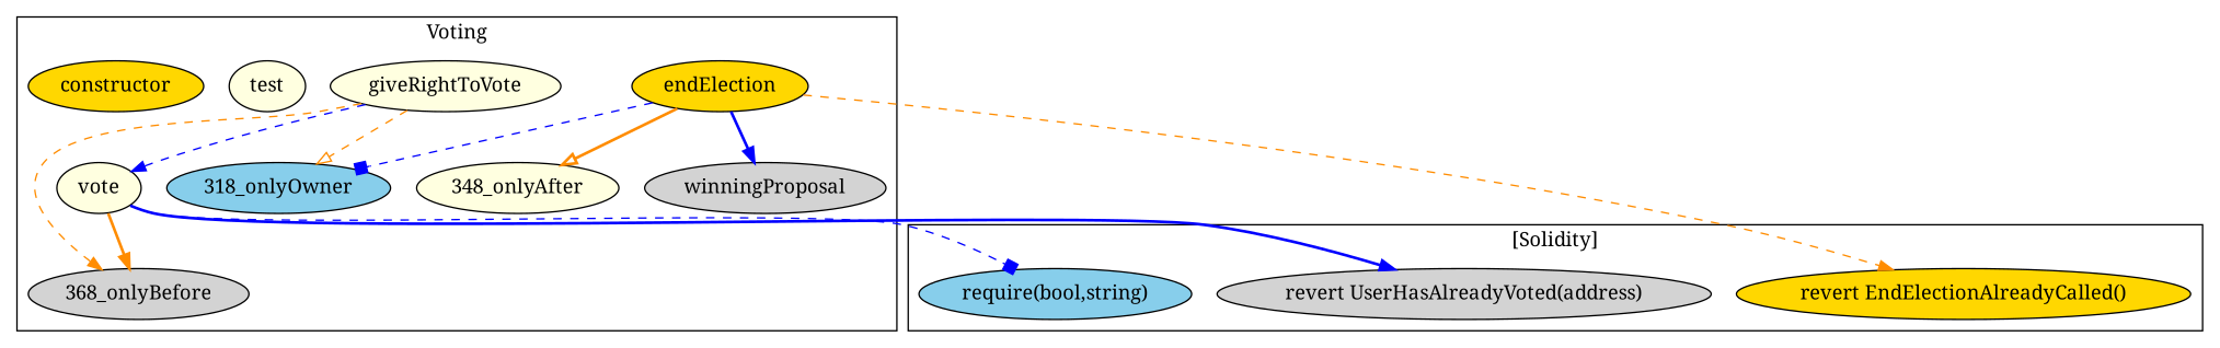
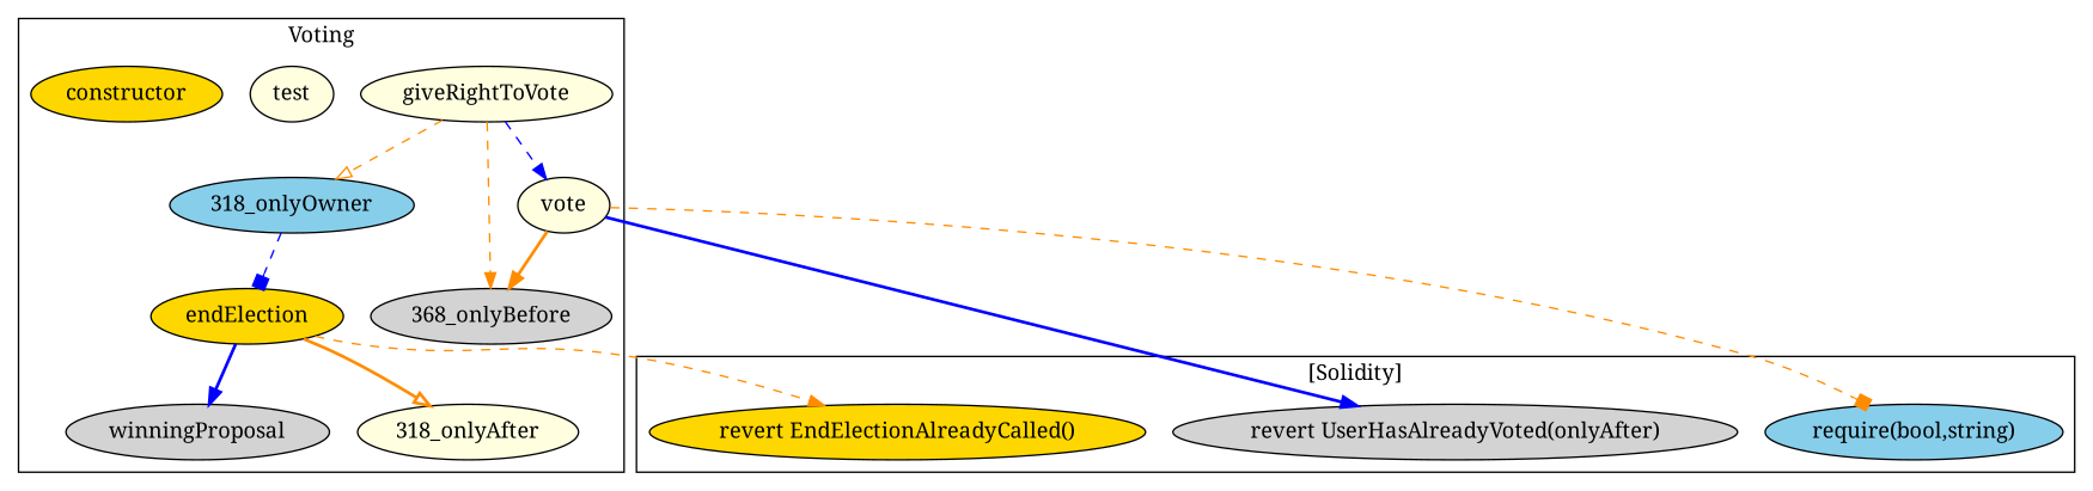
  strict digraph {
    fontname="Noto Serif"
    node [fillcolor=lightyellow fontname="Noto Serif" style=filled]
    edge [arrowhead=normal color=blue fontname="Noto Serif" style=dashed]
    n1 [fillcolor=gold label=endElection]
    n2 [fillcolor=lightgrey label=winningProposal]
    "318_onlyOwner" [fillcolor=skyblue]
-   "318_onlyAfter" [label="348_onlyAfter"]
+   "318_onlyAfter"
    n5 [label=giveRightToVote]
    n6 [fillcolor=lightgrey label="368_onlyBefore"]
    n7 [label=test]
    n8 [label=vote]
    n9 [fillcolor=gold label=constructor]
    "revert EndElectionAlreadyCalled()" [fillcolor=gold]
-   "revert UserHasAlreadyVoted(address)" [fillcolor=lightgrey]
+   "revert UserHasAlreadyVoted(address)" [fillcolor=lightgrey label="revert UserHasAlreadyVoted(onlyAfter)"]
    "require(bool,string)" [fillcolor=skyblue]
    subgraph cluster_1 {
      label=Voting
      n1
      n2
      "318_onlyOwner"
      "318_onlyAfter"
      n5
      n6
      n7
      n8
      n9
    }
    subgraph cluster_2 {
      label="[Solidity]"
      "revert EndElectionAlreadyCalled()"
      "revert UserHasAlreadyVoted(address)"
      "require(bool,string)"
    }
    n1 -> n2 [style=bold]
-   n1 -> "318_onlyOwner" [arrowhead=box]
+   "318_onlyOwner" -> n1 [arrowhead=box]
    n1 -> "318_onlyAfter" [arrowhead=onormal color=darkorange style=bold]
    n1 -> "revert EndElectionAlreadyCalled()" [color=darkorange]
    n5 -> "318_onlyOwner" [arrowhead=onormal color=darkorange]
    n5 -> n6 [color=darkorange]
    n5 -> n8
    n8 -> n6 [color=darkorange style=bold]
    n8 -> "revert UserHasAlreadyVoted(address)" [style=bold]
-   n8 -> "require(bool,string)" [arrowhead=box]
+   n8 -> "require(bool,string)" [arrowhead=box color=darkorange]
  }
